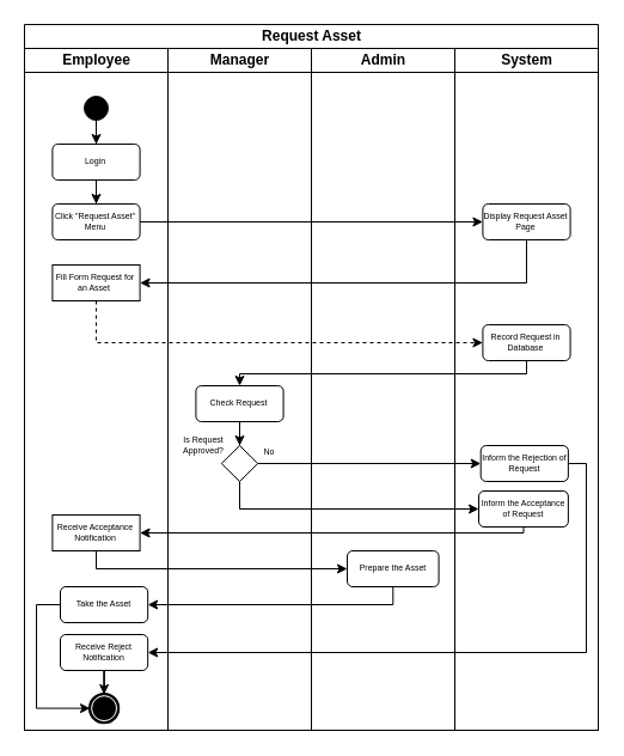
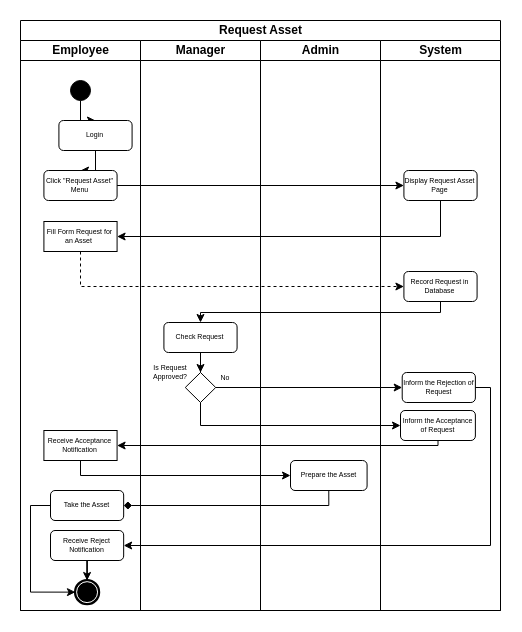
  <mxCell id="0" />
  <mxCell id="1" parent="0" />
  <mxCell id="2" value="Request Asset" style="swimlane;html=1;childLayout=stackLayout;resizeParent=1;resizeParentMax=0;startSize=20;" parent="1" vertex="1"><mxGeometry x="20" y="20" width="480" height="590" as="geometry" /></mxCell>
  <mxCell id="3" value="Employee" style="swimlane;html=1;startSize=20;" parent="2" vertex="1"><mxGeometry y="20" width="120" height="570" as="geometry" /></mxCell>
  <mxCell id="4" style="edgeStyle=orthogonalEdgeStyle;rounded=0;orthogonalLoop=1;jettySize=auto;html=1;fontSize=7;" parent="3" source="5" target="7" edge="1"><mxGeometry relative="1" as="geometry" /></mxCell>
  <mxCell id="5" value="" style="ellipse;whiteSpace=wrap;html=1;aspect=fixed;fillColor=#000000;" parent="3" vertex="1"><mxGeometry x="50" y="40" width="20" height="20" as="geometry" /></mxCell>
  <mxCell id="6" style="edgeStyle=orthogonalEdgeStyle;rounded=0;orthogonalLoop=1;jettySize=auto;html=1;entryX=0.5;entryY=0;entryDx=0;entryDy=0;" parent="3" source="7" target="12" edge="1"><mxGeometry relative="1" as="geometry" /></mxCell>
- <mxCell id="7" value="&lt;font style=&quot;font-size: 7px;&quot; face=&quot;Helvetica&quot;&gt;Login&lt;/font&gt;" style="rounded=1;whiteSpace=wrap;html=1;shadow=0;labelBackgroundColor=none;strokeWidth=1;fontFamily=Verdana;fontSize=7;align=center;" parent="3" vertex="1"><mxGeometry x="23.41" y="80" width="73.17" height="30" as="geometry" /></mxCell>
+ <mxCell id="7" value="&lt;font style=&quot;font-size: 7px;&quot; face=&quot;Helvetica&quot;&gt;Login&lt;/font&gt;" style="rounded=1;whiteSpace=wrap;html=1;shadow=0;labelBackgroundColor=none;strokeWidth=1;fontFamily=Verdana;fontSize=7;align=center;" parent="3" vertex="1"><mxGeometry x="38.41" y="80" width="73.17" height="30" as="geometry" /></mxCell>
  <mxCell id="8" value="&lt;font style=&quot;font-size: 7px&quot; face=&quot;Helvetica&quot;&gt;Fill Form Request for an Asset&amp;nbsp;&lt;/font&gt;" style="whiteSpace=wrap;html=1;shadow=0;labelBackgroundColor=none;strokeWidth=1;fontFamily=Verdana;fontSize=7;align=center;rounded=0;" parent="3" vertex="1"><mxGeometry x="23.41" y="181" width="73.17" height="30" as="geometry" /></mxCell>
  <mxCell id="9" style="edgeStyle=orthogonalEdgeStyle;rounded=0;orthogonalLoop=1;jettySize=auto;html=1;entryX=0;entryY=0.5;entryDx=0;entryDy=0;" parent="3" source="10" target="11" edge="1"><mxGeometry relative="1" as="geometry"><Array as="points"><mxPoint x="10" y="465" /><mxPoint x="10" y="552" /></Array></mxGeometry></mxCell>
  <mxCell id="10" value="&lt;font style=&quot;font-size: 7px&quot; face=&quot;Helvetica&quot;&gt;Take the Asset&lt;/font&gt;" style="rounded=1;whiteSpace=wrap;html=1;shadow=0;labelBackgroundColor=none;strokeWidth=1;fontFamily=Verdana;fontSize=7;align=center;" parent="3" vertex="1"><mxGeometry x="30.0" y="450" width="73.17" height="30" as="geometry" /></mxCell>
  <mxCell id="11" value="" style="shape=mxgraph.bpmn.shape;html=1;verticalLabelPosition=bottom;labelBackgroundColor=#ffffff;verticalAlign=top;align=center;perimeter=ellipsePerimeter;outlineConnect=0;outline=end;symbol=terminate;" parent="3" vertex="1"><mxGeometry x="54.94" y="540" width="23.29" height="23.29" as="geometry" /></mxCell>
  <mxCell id="12" value="&lt;font style=&quot;font-size: 7px&quot; face=&quot;Helvetica&quot;&gt;Click &quot;Request Asset&quot; Menu&lt;/font&gt;" style="rounded=1;whiteSpace=wrap;html=1;shadow=0;labelBackgroundColor=none;strokeWidth=1;fontFamily=Verdana;fontSize=7;align=center;" parent="3" vertex="1"><mxGeometry x="23.41" y="130" width="73.17" height="30" as="geometry" /></mxCell>
  <mxCell id="13" style="edgeStyle=orthogonalEdgeStyle;rounded=0;orthogonalLoop=1;jettySize=auto;html=1;entryX=0.5;entryY=0;entryDx=0;entryDy=0;" parent="3" source="14" target="11" edge="1"><mxGeometry relative="1" as="geometry" /></mxCell>
  <mxCell id="14" value="&lt;font style=&quot;font-size: 7px&quot; face=&quot;Helvetica&quot;&gt;Receive Reject Notification&lt;/font&gt;" style="rounded=1;whiteSpace=wrap;html=1;shadow=0;labelBackgroundColor=none;strokeWidth=1;fontFamily=Verdana;fontSize=7;align=center;" parent="3" vertex="1"><mxGeometry x="30.0" y="490" width="73.17" height="30" as="geometry" /></mxCell>
  <mxCell id="15" value="&lt;font style=&quot;font-size: 7px&quot; face=&quot;Helvetica&quot;&gt;Receive Acceptance Notification&lt;/font&gt;" style="whiteSpace=wrap;html=1;shadow=0;labelBackgroundColor=none;strokeWidth=1;fontFamily=Verdana;fontSize=7;align=center;rounded=0;" parent="3" vertex="1"><mxGeometry x="23.41" y="390" width="73.17" height="30" as="geometry" /></mxCell>
  <mxCell id="16" style="edgeStyle=orthogonalEdgeStyle;rounded=0;orthogonalLoop=1;jettySize=auto;html=1;entryX=0.5;entryY=0;entryDx=0;entryDy=0;fontSize=7;" parent="2" source="28" target="21" edge="1"><mxGeometry relative="1" as="geometry"><Array as="points"><mxPoint x="420" y="292" /><mxPoint x="180" y="292" /></Array></mxGeometry></mxCell>
- <mxCell id="17" style="edgeStyle=orthogonalEdgeStyle;rounded=0;orthogonalLoop=1;jettySize=auto;html=1;entryX=1;entryY=0.5;entryDx=0;entryDy=0;fontSize=7;exitX=0.5;exitY=1;exitDx=0;exitDy=0;" parent="2" source="26" target="10" edge="1"><mxGeometry relative="1" as="geometry"><mxPoint x="284.79" y="457" as="sourcePoint" /><Array as="points"><mxPoint x="308" y="485" /></Array></mxGeometry></mxCell>
+ <mxCell id="17" style="edgeStyle=orthogonalEdgeStyle;rounded=0;orthogonalLoop=1;jettySize=auto;html=1;entryX=1;entryY=0.5;entryDx=0;entryDy=0;fontSize=7;exitX=0.5;exitY=1;exitDx=0;exitDy=0;endArrow=diamond;" parent="2" source="26" target="10" edge="1"><mxGeometry relative="1" as="geometry"><mxPoint x="284.79" y="457" as="sourcePoint" /><Array as="points"><mxPoint x="308" y="485" /></Array></mxGeometry></mxCell>
  <mxCell id="18" style="edgeStyle=orthogonalEdgeStyle;rounded=0;orthogonalLoop=1;jettySize=auto;html=1;entryX=0;entryY=0.5;entryDx=0;entryDy=0;" parent="2" source="22" target="29" edge="1"><mxGeometry relative="1" as="geometry" /></mxCell>
  <mxCell id="19" value="Manager" style="swimlane;html=1;startSize=20;" parent="2" vertex="1"><mxGeometry x="120" y="20" width="120" height="570" as="geometry"><mxRectangle x="120" y="20" width="30" height="460" as="alternateBounds" /></mxGeometry></mxCell>
  <mxCell id="20" style="edgeStyle=orthogonalEdgeStyle;rounded=0;orthogonalLoop=1;jettySize=auto;html=1;entryX=0.5;entryY=0;entryDx=0;entryDy=0;fontSize=7;" parent="19" source="21" target="22" edge="1"><mxGeometry relative="1" as="geometry" /></mxCell>
  <mxCell id="21" value="&lt;font style=&quot;font-size: 7px&quot; face=&quot;Helvetica&quot;&gt;Check Request&lt;/font&gt;" style="rounded=1;whiteSpace=wrap;html=1;shadow=0;labelBackgroundColor=none;strokeWidth=1;fontFamily=Verdana;fontSize=7;align=center;" parent="19" vertex="1"><mxGeometry x="23.41" y="282" width="73.17" height="30" as="geometry" /></mxCell>
  <mxCell id="22" value="" style="rhombus;whiteSpace=wrap;html=1;fillColor=#FFFFFF;" parent="19" vertex="1"><mxGeometry x="44.78" y="332" width="30.43" height="30" as="geometry" /></mxCell>
  <mxCell id="23" value="Is Request Approved?" style="text;html=1;strokeColor=none;fillColor=none;align=center;verticalAlign=middle;whiteSpace=wrap;rounded=0;fontSize=7;" parent="19" vertex="1"><mxGeometry x="10" y="312" width="40" height="40" as="geometry" /></mxCell>
  <mxCell id="24" value="No" style="text;html=1;strokeColor=none;fillColor=none;align=center;verticalAlign=middle;whiteSpace=wrap;rounded=0;fontSize=7;" parent="19" vertex="1"><mxGeometry x="65.21" y="328" width="40" height="20" as="geometry" /></mxCell>
  <mxCell id="25" value="Admin" style="swimlane;html=1;startSize=20;" parent="2" vertex="1"><mxGeometry x="240" y="20" width="120" height="570" as="geometry" /></mxCell>
  <mxCell id="26" value="&lt;font style=&quot;font-size: 7px&quot; face=&quot;Helvetica&quot;&gt;Prepare the Asset&lt;/font&gt;" style="rounded=1;whiteSpace=wrap;html=1;shadow=0;labelBackgroundColor=none;strokeWidth=1;fontFamily=Verdana;fontSize=7;align=center;" parent="25" vertex="1"><mxGeometry x="30" y="420" width="76.58" height="30" as="geometry" /></mxCell>
  <mxCell id="27" value="System" style="swimlane;html=1;startSize=20;" parent="2" vertex="1"><mxGeometry x="360" y="20" width="120" height="570" as="geometry" /></mxCell>
  <mxCell id="28" value="&lt;font style=&quot;font-size: 7px&quot; face=&quot;Helvetica&quot;&gt;Record Request in Database&lt;/font&gt;" style="rounded=1;whiteSpace=wrap;html=1;shadow=0;labelBackgroundColor=none;strokeWidth=1;fontFamily=Verdana;fontSize=7;align=center;" parent="27" vertex="1"><mxGeometry x="23.41" y="231" width="73.17" height="30" as="geometry" /></mxCell>
  <mxCell id="29" value="&lt;span style=&quot;font-family: &amp;#34;helvetica&amp;#34;&quot;&gt;Inform the Rejection of Request&lt;/span&gt;" style="rounded=1;whiteSpace=wrap;html=1;shadow=0;labelBackgroundColor=none;strokeWidth=1;fontFamily=Verdana;fontSize=7;align=center;" parent="27" vertex="1"><mxGeometry x="21.71" y="332" width="73.17" height="30" as="geometry" /></mxCell>
  <mxCell id="30" value="&lt;font style=&quot;font-size: 7px&quot; face=&quot;Helvetica&quot;&gt;Display Request Asset Page&lt;/font&gt;" style="rounded=1;whiteSpace=wrap;html=1;shadow=0;labelBackgroundColor=none;strokeWidth=1;fontFamily=Verdana;fontSize=7;align=center;" parent="27" vertex="1"><mxGeometry x="23.41" y="130" width="73.17" height="30" as="geometry" /></mxCell>
  <mxCell id="31" value="&lt;span style=&quot;font-family: &amp;#34;helvetica&amp;#34;&quot;&gt;Inform the Acceptance of Request&lt;/span&gt;" style="rounded=1;whiteSpace=wrap;html=1;shadow=0;labelBackgroundColor=none;strokeWidth=1;fontFamily=Verdana;fontSize=7;align=center;" parent="27" vertex="1"><mxGeometry x="20" y="370" width="74.88" height="30" as="geometry" /></mxCell>
  <mxCell id="32" style="edgeStyle=orthogonalEdgeStyle;rounded=0;orthogonalLoop=1;jettySize=auto;html=1;entryX=0;entryY=0.5;entryDx=0;entryDy=0;" parent="2" source="12" target="30" edge="1"><mxGeometry relative="1" as="geometry" /></mxCell>
  <mxCell id="33" style="edgeStyle=orthogonalEdgeStyle;rounded=0;orthogonalLoop=1;jettySize=auto;html=1;entryX=1;entryY=0.5;entryDx=0;entryDy=0;" parent="2" source="30" target="8" edge="1"><mxGeometry relative="1" as="geometry"><Array as="points"><mxPoint x="420" y="216" /></Array></mxGeometry></mxCell>
  <mxCell id="34" style="edgeStyle=orthogonalEdgeStyle;rounded=0;orthogonalLoop=1;jettySize=auto;html=1;entryX=1;entryY=0.5;entryDx=0;entryDy=0;" parent="2" source="29" target="14" edge="1"><mxGeometry relative="1" as="geometry"><mxPoint x="110" y="525" as="targetPoint" /><Array as="points"><mxPoint x="470" y="367" /><mxPoint x="470" y="525" /></Array></mxGeometry></mxCell>
  <mxCell id="35" style="edgeStyle=orthogonalEdgeStyle;rounded=0;orthogonalLoop=1;jettySize=auto;html=1;entryX=0;entryY=0.5;entryDx=0;entryDy=0;" parent="2" source="22" target="31" edge="1"><mxGeometry relative="1" as="geometry"><Array as="points"><mxPoint x="180" y="405" /></Array></mxGeometry></mxCell>
  <mxCell id="36" style="edgeStyle=orthogonalEdgeStyle;rounded=0;orthogonalLoop=1;jettySize=auto;html=1;entryX=1;entryY=0.5;entryDx=0;entryDy=0;" parent="2" source="31" target="15" edge="1"><mxGeometry relative="1" as="geometry"><Array as="points"><mxPoint x="417" y="425" /></Array></mxGeometry></mxCell>
  <mxCell id="37" style="edgeStyle=orthogonalEdgeStyle;rounded=0;orthogonalLoop=1;jettySize=auto;html=1;entryX=0;entryY=0.5;entryDx=0;entryDy=0;" parent="2" source="15" target="26" edge="1"><mxGeometry relative="1" as="geometry"><Array as="points"><mxPoint x="60" y="455" /></Array></mxGeometry></mxCell>
  <mxCell id="38" style="edgeStyle=orthogonalEdgeStyle;rounded=0;orthogonalLoop=1;jettySize=auto;html=1;entryX=0;entryY=0.5;entryDx=0;entryDy=0;dashed=1;" parent="2" source="8" target="28" edge="1"><mxGeometry relative="1" as="geometry"><mxPoint x="59.995" y="252" as="targetPoint" /><Array as="points"><mxPoint x="60" y="266" /></Array></mxGeometry></mxCell>
